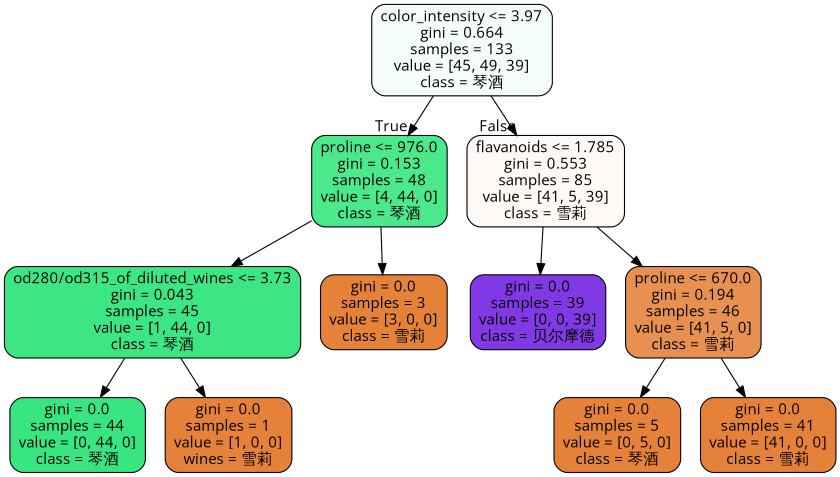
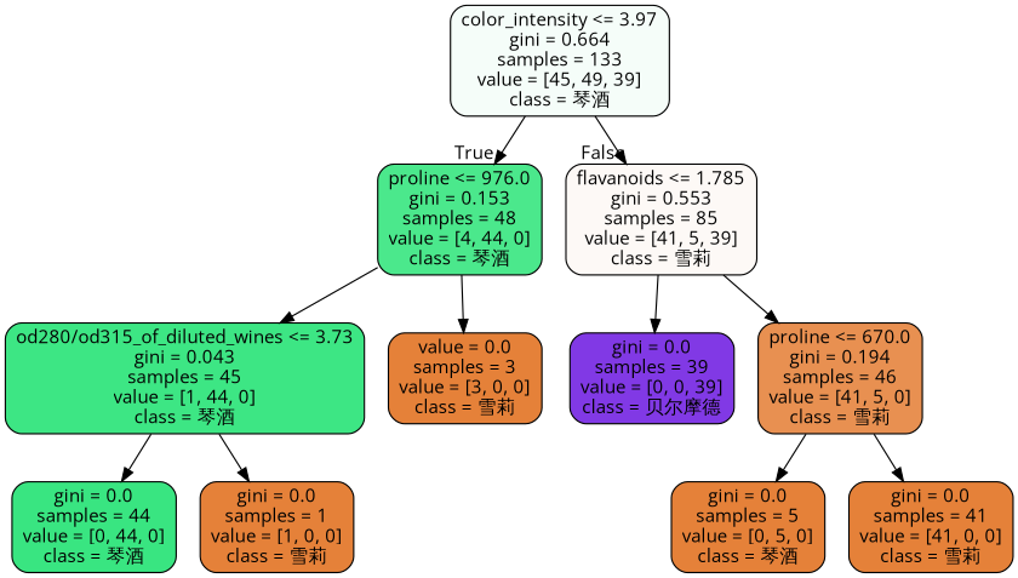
  digraph {
    fontname="Open Sans"
    node [color=black fillcolor="#e58139ff" fontname="Open Sans" shape=box style="filled, rounded"]
    edge [fontname="Open Sans"]
    n1 [fillcolor="#39e5810c" label="color_intensity <= 3.97\ngini = 0.664\nsamples = 133\nvalue = [45, 49, 39]\nclass = 琴酒"]
    n2 [fillcolor="#39e581e8" label="proline <= 976.0\ngini = 0.153\nsamples = 48\nvalue = [4, 44, 0]\nclass = 琴酒"]
    n3 [fillcolor="#e581390b" label="flavanoids <= 1.785\ngini = 0.553\nsamples = 85\nvalue = [41, 5, 39]\nclass = 雪莉"]
    n4 [fillcolor="#39e581f9" label="od280/od315_of_diluted_wines <= 3.73\ngini = 0.043\nsamples = 45\nvalue = [1, 44, 0]\nclass = 琴酒"]
-   n5 [label="gini = 0.0\nsamples = 3\nvalue = [3, 0, 0]\nclass = 雪莉"]
+   n5 [label="value = 0.0\nsamples = 3\nvalue = [3, 0, 0]\nclass = 雪莉"]
    n6 [fillcolor="#8139e5ff" label="gini = 0.0\nsamples = 39\nvalue = [0, 0, 39]\nclass = 贝尔摩德"]
    n7 [fillcolor="#e58139e0" label="proline <= 670.0\ngini = 0.194\nsamples = 46\nvalue = [41, 5, 0]\nclass = 雪莉"]
    n8 [fillcolor="#39e581ff" label="gini = 0.0\nsamples = 44\nvalue = [0, 44, 0]\nclass = 琴酒"]
-   n9 [label="gini = 0.0\nsamples = 1\nvalue = [1, 0, 0]\nwines = 雪莉"]
+   n9 [label="gini = 0.0\nsamples = 1\nvalue = [1, 0, 0]\nclass = 雪莉"]
    n10 [label="gini = 0.0\nsamples = 5\nvalue = [0, 5, 0]\nclass = 琴酒"]
    n11 [label="gini = 0.0\nsamples = 41\nvalue = [41, 0, 0]\nclass = 雪莉"]
    n1 -> n2 [headlabel=True labelangle=45 labeldistance=2.5]
    n1 -> n3 [headlabel=False labelangle=-45 labeldistance=2.5]
    n2 -> n4
    n2 -> n5
    n3 -> n6
    n3 -> n7
    n4 -> n8
    n4 -> n9
    n7 -> n10
    n7 -> n11
  }
